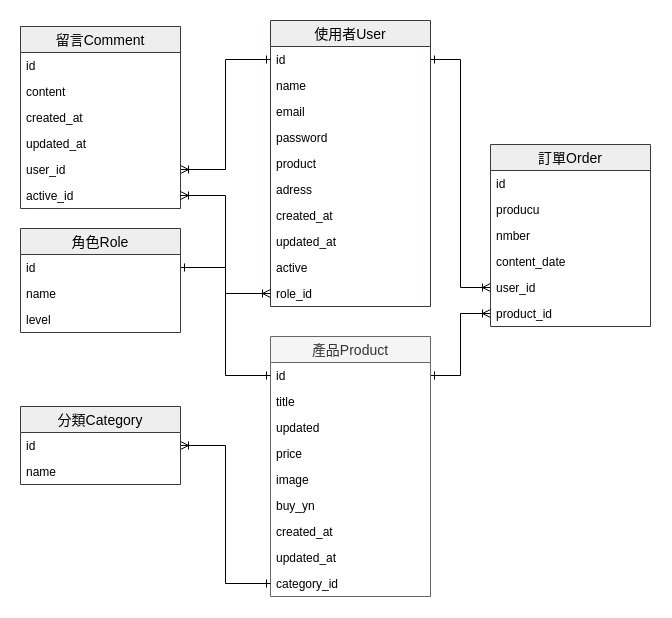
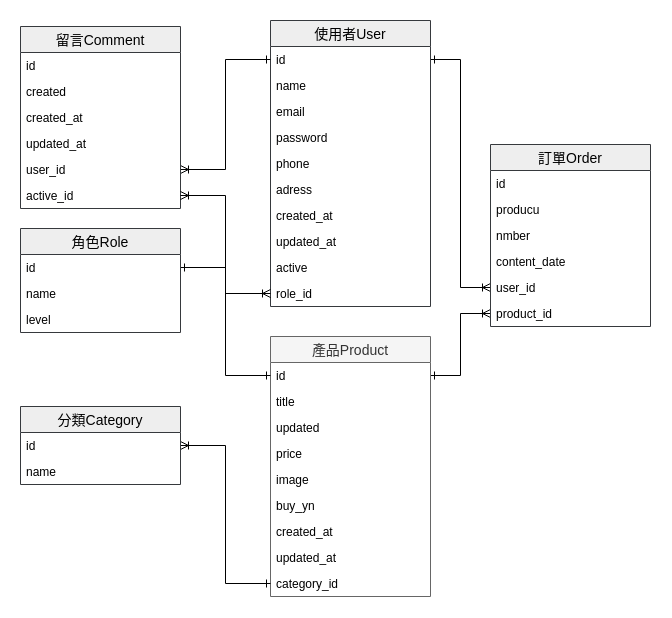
  <mxCell id="0" />
  <mxCell id="1" parent="0" />
  <mxCell id="2" style="edgeStyle=orthogonalEdgeStyle;rounded=0;orthogonalLoop=1;jettySize=auto;html=1;exitX=1;exitY=0.5;exitDx=0;exitDy=0;entryX=0;entryY=0.5;entryDx=0;entryDy=0;startArrow=ERone;startFill=0;endArrow=ERoneToMany;endFill=0;" parent="1" source="4" target="30" edge="1"><mxGeometry relative="1" as="geometry" /></mxCell>
  <mxCell id="3" value="使用者User" style="swimlane;fontStyle=0;childLayout=stackLayout;horizontal=1;startSize=26;horizontalStack=0;resizeParent=1;resizeParentMax=0;resizeLast=0;collapsible=1;marginBottom=0;align=center;fontSize=14;swimlaneFillColor=#ffffff;fillColor=#eeeeee;strokeColor=#36393d;" parent="1" vertex="1"><mxGeometry x="270" y="20" width="160" height="286" as="geometry" /></mxCell>
  <mxCell id="4" value="id" style="text;strokeColor=none;fillColor=none;spacingLeft=4;spacingRight=4;overflow=hidden;rotatable=0;points=[[0,0.5],[1,0.5]];portConstraint=eastwest;fontSize=12;" parent="3" vertex="1"><mxGeometry y="26" width="160" height="26" as="geometry" /></mxCell>
  <mxCell id="5" value="name" style="text;strokeColor=none;fillColor=none;spacingLeft=4;spacingRight=4;overflow=hidden;rotatable=0;points=[[0,0.5],[1,0.5]];portConstraint=eastwest;fontSize=12;" parent="3" vertex="1"><mxGeometry y="52" width="160" height="26" as="geometry" /></mxCell>
  <mxCell id="6" value="email" style="text;strokeColor=none;fillColor=none;spacingLeft=4;spacingRight=4;overflow=hidden;rotatable=0;points=[[0,0.5],[1,0.5]];portConstraint=eastwest;fontSize=12;" parent="3" vertex="1"><mxGeometry y="78" width="160" height="26" as="geometry" /></mxCell>
  <mxCell id="7" value="password" style="text;strokeColor=none;fillColor=none;spacingLeft=4;spacingRight=4;overflow=hidden;rotatable=0;points=[[0,0.5],[1,0.5]];portConstraint=eastwest;fontSize=12;" parent="3" vertex="1"><mxGeometry y="104" width="160" height="26" as="geometry" /></mxCell>
- <mxCell id="8" value="product" style="text;strokeColor=none;fillColor=none;spacingLeft=4;spacingRight=4;overflow=hidden;rotatable=0;points=[[0,0.5],[1,0.5]];portConstraint=eastwest;fontSize=12;" parent="3" vertex="1"><mxGeometry y="130" width="160" height="26" as="geometry" /></mxCell>
+ <mxCell id="8" value="phone" style="text;strokeColor=none;fillColor=none;spacingLeft=4;spacingRight=4;overflow=hidden;rotatable=0;points=[[0,0.5],[1,0.5]];portConstraint=eastwest;fontSize=12;" parent="3" vertex="1"><mxGeometry y="130" width="160" height="26" as="geometry" /></mxCell>
  <mxCell id="9" value="adress" style="text;strokeColor=none;fillColor=none;spacingLeft=4;spacingRight=4;overflow=hidden;rotatable=0;points=[[0,0.5],[1,0.5]];portConstraint=eastwest;fontSize=12;" parent="3" vertex="1"><mxGeometry y="156" width="160" height="26" as="geometry" /></mxCell>
  <mxCell id="10" value="created_at&#10;" style="text;strokeColor=none;fillColor=none;spacingLeft=4;spacingRight=4;overflow=hidden;rotatable=0;points=[[0,0.5],[1,0.5]];portConstraint=eastwest;fontSize=12;" parent="3" vertex="1"><mxGeometry y="182" width="160" height="26" as="geometry" /></mxCell>
  <mxCell id="11" value="updated_at&#10;" style="text;strokeColor=none;fillColor=none;spacingLeft=4;spacingRight=4;overflow=hidden;rotatable=0;points=[[0,0.5],[1,0.5]];portConstraint=eastwest;fontSize=12;" parent="3" vertex="1"><mxGeometry y="208" width="160" height="26" as="geometry" /></mxCell>
  <mxCell id="12" value="active" style="text;strokeColor=none;fillColor=none;spacingLeft=4;spacingRight=4;overflow=hidden;rotatable=0;points=[[0,0.5],[1,0.5]];portConstraint=eastwest;fontSize=12;" vertex="1" parent="3"><mxGeometry y="234" width="160" height="26" as="geometry" /></mxCell>
  <mxCell id="13" value="role_id" style="text;strokeColor=none;fillColor=none;spacingLeft=4;spacingRight=4;overflow=hidden;rotatable=0;points=[[0,0.5],[1,0.5]];portConstraint=eastwest;fontSize=12;" parent="3" vertex="1"><mxGeometry y="260" width="160" height="26" as="geometry" /></mxCell>
  <mxCell id="14" style="edgeStyle=orthogonalEdgeStyle;rounded=0;orthogonalLoop=1;jettySize=auto;html=1;exitX=1;exitY=0.5;exitDx=0;exitDy=0;entryX=0;entryY=0.5;entryDx=0;entryDy=0;startArrow=ERone;startFill=0;endArrow=ERoneToMany;endFill=0;" parent="1" source="16" target="31" edge="1"><mxGeometry relative="1" as="geometry" /></mxCell>
  <mxCell id="15" value="產品Product" style="swimlane;fontStyle=0;childLayout=stackLayout;horizontal=1;startSize=26;horizontalStack=0;resizeParent=1;resizeParentMax=0;resizeLast=0;collapsible=1;marginBottom=0;align=center;fontSize=14;swimlaneFillColor=#ffffff;fillColor=#f5f5f5;strokeColor=#666666;fontColor=#333333;" parent="1" vertex="1"><mxGeometry x="270" y="336" width="160" height="260" as="geometry" /></mxCell>
  <mxCell id="16" value="id" style="text;strokeColor=none;fillColor=none;spacingLeft=4;spacingRight=4;overflow=hidden;rotatable=0;points=[[0,0.5],[1,0.5]];portConstraint=eastwest;fontSize=12;" parent="15" vertex="1"><mxGeometry y="26" width="160" height="26" as="geometry" /></mxCell>
  <mxCell id="17" value="title" style="text;strokeColor=none;fillColor=none;spacingLeft=4;spacingRight=4;overflow=hidden;rotatable=0;points=[[0,0.5],[1,0.5]];portConstraint=eastwest;fontSize=12;" parent="15" vertex="1"><mxGeometry y="52" width="160" height="26" as="geometry" /></mxCell>
  <mxCell id="18" value="updated " style="text;strokeColor=none;fillColor=none;spacingLeft=4;spacingRight=4;overflow=hidden;rotatable=0;points=[[0,0.5],[1,0.5]];portConstraint=eastwest;fontSize=12;" parent="15" vertex="1"><mxGeometry y="78" width="160" height="26" as="geometry" /></mxCell>
  <mxCell id="19" value="price" style="text;strokeColor=none;fillColor=none;spacingLeft=4;spacingRight=4;overflow=hidden;rotatable=0;points=[[0,0.5],[1,0.5]];portConstraint=eastwest;fontSize=12;" parent="15" vertex="1"><mxGeometry y="104" width="160" height="26" as="geometry" /></mxCell>
  <mxCell id="20" value="image" style="text;strokeColor=none;fillColor=none;spacingLeft=4;spacingRight=4;overflow=hidden;rotatable=0;points=[[0,0.5],[1,0.5]];portConstraint=eastwest;fontSize=12;" parent="15" vertex="1"><mxGeometry y="130" width="160" height="26" as="geometry" /></mxCell>
  <mxCell id="21" value="buy_yn" style="text;strokeColor=none;fillColor=none;spacingLeft=4;spacingRight=4;overflow=hidden;rotatable=0;points=[[0,0.5],[1,0.5]];portConstraint=eastwest;fontSize=12;" parent="15" vertex="1"><mxGeometry y="156" width="160" height="26" as="geometry" /></mxCell>
  <mxCell id="22" value="created_at" style="text;strokeColor=none;fillColor=none;spacingLeft=4;spacingRight=4;overflow=hidden;rotatable=0;points=[[0,0.5],[1,0.5]];portConstraint=eastwest;fontSize=12;" parent="15" vertex="1"><mxGeometry y="182" width="160" height="26" as="geometry" /></mxCell>
  <mxCell id="23" value="updated_at" style="text;strokeColor=none;fillColor=none;spacingLeft=4;spacingRight=4;overflow=hidden;rotatable=0;points=[[0,0.5],[1,0.5]];portConstraint=eastwest;fontSize=12;" parent="15" vertex="1"><mxGeometry y="208" width="160" height="26" as="geometry" /></mxCell>
  <mxCell id="24" value="category_id" style="text;strokeColor=none;fillColor=none;spacingLeft=4;spacingRight=4;overflow=hidden;rotatable=0;points=[[0,0.5],[1,0.5]];portConstraint=eastwest;fontSize=12;" parent="15" vertex="1"><mxGeometry y="234" width="160" height="26" as="geometry" /></mxCell>
  <mxCell id="25" value="訂單Order" style="swimlane;fontStyle=0;childLayout=stackLayout;horizontal=1;startSize=26;horizontalStack=0;resizeParent=1;resizeParentMax=0;resizeLast=0;collapsible=1;marginBottom=0;align=center;fontSize=14;swimlaneFillColor=#ffffff;fillColor=#eeeeee;strokeColor=#36393d;" parent="1" vertex="1"><mxGeometry x="490" y="144" width="160" height="182" as="geometry" /></mxCell>
  <mxCell id="26" value="id" style="text;strokeColor=none;fillColor=none;spacingLeft=4;spacingRight=4;overflow=hidden;rotatable=0;points=[[0,0.5],[1,0.5]];portConstraint=eastwest;fontSize=12;" parent="25" vertex="1"><mxGeometry y="26" width="160" height="26" as="geometry" /></mxCell>
  <mxCell id="27" value="producu" style="text;strokeColor=none;fillColor=none;spacingLeft=4;spacingRight=4;overflow=hidden;rotatable=0;points=[[0,0.5],[1,0.5]];portConstraint=eastwest;fontSize=12;" parent="25" vertex="1"><mxGeometry y="52" width="160" height="26" as="geometry" /></mxCell>
  <mxCell id="28" value="nmber" style="text;strokeColor=none;fillColor=none;spacingLeft=4;spacingRight=4;overflow=hidden;rotatable=0;points=[[0,0.5],[1,0.5]];portConstraint=eastwest;fontSize=12;" parent="25" vertex="1"><mxGeometry y="78" width="160" height="26" as="geometry" /></mxCell>
  <mxCell id="29" value="content_date" style="text;strokeColor=none;fillColor=none;spacingLeft=4;spacingRight=4;overflow=hidden;rotatable=0;points=[[0,0.5],[1,0.5]];portConstraint=eastwest;fontSize=12;" parent="25" vertex="1"><mxGeometry y="104" width="160" height="26" as="geometry" /></mxCell>
  <mxCell id="30" value="user_id" style="text;strokeColor=none;fillColor=none;spacingLeft=4;spacingRight=4;overflow=hidden;rotatable=0;points=[[0,0.5],[1,0.5]];portConstraint=eastwest;fontSize=12;" parent="25" vertex="1"><mxGeometry y="130" width="160" height="26" as="geometry" /></mxCell>
  <mxCell id="31" value="product_id" style="text;strokeColor=none;fillColor=none;spacingLeft=4;spacingRight=4;overflow=hidden;rotatable=0;points=[[0,0.5],[1,0.5]];portConstraint=eastwest;fontSize=12;" parent="25" vertex="1"><mxGeometry y="156" width="160" height="26" as="geometry" /></mxCell>
  <mxCell id="32" style="edgeStyle=orthogonalEdgeStyle;rounded=0;orthogonalLoop=1;jettySize=auto;html=1;entryX=0;entryY=0.5;entryDx=0;entryDy=0;startArrow=ERoneToMany;startFill=0;endArrow=ERone;endFill=0;" parent="1" source="36" target="24" edge="1"><mxGeometry relative="1" as="geometry" /></mxCell>
  <mxCell id="33" style="edgeStyle=orthogonalEdgeStyle;rounded=0;orthogonalLoop=1;jettySize=auto;html=1;entryX=0;entryY=0.5;entryDx=0;entryDy=0;startArrow=ERone;startFill=0;endArrow=ERoneToMany;endFill=0;" parent="1" source="47" target="13" edge="1"><mxGeometry relative="1" as="geometry" /></mxCell>
  <mxCell id="34" style="edgeStyle=orthogonalEdgeStyle;rounded=0;orthogonalLoop=1;jettySize=auto;html=1;exitX=0;exitY=0.5;exitDx=0;exitDy=0;entryX=1;entryY=0.5;entryDx=0;entryDy=0;startArrow=ERone;startFill=0;endArrow=ERoneToMany;endFill=0;" parent="1" source="4" target="43" edge="1"><mxGeometry relative="1" as="geometry" /></mxCell>
  <mxCell id="35" value="分類Category" style="swimlane;fontStyle=0;childLayout=stackLayout;horizontal=1;startSize=26;horizontalStack=0;resizeParent=1;resizeParentMax=0;resizeLast=0;collapsible=1;marginBottom=0;align=center;fontSize=14;swimlaneFillColor=#ffffff;fillColor=#eeeeee;strokeColor=#36393d;" parent="1" vertex="1"><mxGeometry x="20" y="406" width="160" height="78" as="geometry" /></mxCell>
  <mxCell id="36" value="id" style="text;strokeColor=none;fillColor=none;spacingLeft=4;spacingRight=4;overflow=hidden;rotatable=0;points=[[0,0.5],[1,0.5]];portConstraint=eastwest;fontSize=12;" parent="35" vertex="1"><mxGeometry y="26" width="160" height="26" as="geometry" /></mxCell>
  <mxCell id="37" value="name" style="text;strokeColor=none;fillColor=none;spacingLeft=4;spacingRight=4;overflow=hidden;rotatable=0;points=[[0,0.5],[1,0.5]];portConstraint=eastwest;fontSize=12;" parent="35" vertex="1"><mxGeometry y="52" width="160" height="26" as="geometry" /></mxCell>
  <mxCell id="38" value="留言Comment" style="swimlane;fontStyle=0;childLayout=stackLayout;horizontal=1;startSize=26;horizontalStack=0;resizeParent=1;resizeParentMax=0;resizeLast=0;collapsible=1;marginBottom=0;align=center;fontSize=14;swimlaneFillColor=#ffffff;fillColor=#eeeeee;strokeColor=#36393d;" parent="1" vertex="1"><mxGeometry x="20" y="26" width="160" height="182" as="geometry" /></mxCell>
  <mxCell id="39" value="id" style="text;strokeColor=none;fillColor=none;spacingLeft=4;spacingRight=4;overflow=hidden;rotatable=0;points=[[0,0.5],[1,0.5]];portConstraint=eastwest;fontSize=12;" parent="38" vertex="1"><mxGeometry y="26" width="160" height="26" as="geometry" /></mxCell>
- <mxCell id="40" value="content" style="text;strokeColor=none;fillColor=none;spacingLeft=4;spacingRight=4;overflow=hidden;rotatable=0;points=[[0,0.5],[1,0.5]];portConstraint=eastwest;fontSize=12;" parent="38" vertex="1"><mxGeometry y="52" width="160" height="26" as="geometry" /></mxCell>
+ <mxCell id="40" value="created" style="text;strokeColor=none;fillColor=none;spacingLeft=4;spacingRight=4;overflow=hidden;rotatable=0;points=[[0,0.5],[1,0.5]];portConstraint=eastwest;fontSize=12;" parent="38" vertex="1"><mxGeometry y="52" width="160" height="26" as="geometry" /></mxCell>
  <mxCell id="41" value="created_at&#10;" style="text;strokeColor=none;fillColor=none;spacingLeft=4;spacingRight=4;overflow=hidden;rotatable=0;points=[[0,0.5],[1,0.5]];portConstraint=eastwest;fontSize=12;" parent="38" vertex="1"><mxGeometry y="78" width="160" height="26" as="geometry" /></mxCell>
  <mxCell id="42" value="updated_at&#10;" style="text;strokeColor=none;fillColor=none;spacingLeft=4;spacingRight=4;overflow=hidden;rotatable=0;points=[[0,0.5],[1,0.5]];portConstraint=eastwest;fontSize=12;" parent="38" vertex="1"><mxGeometry y="104" width="160" height="26" as="geometry" /></mxCell>
  <mxCell id="43" value="user_id" style="text;strokeColor=none;fillColor=none;spacingLeft=4;spacingRight=4;overflow=hidden;rotatable=0;points=[[0,0.5],[1,0.5]];portConstraint=eastwest;fontSize=12;" parent="38" vertex="1"><mxGeometry y="130" width="160" height="26" as="geometry" /></mxCell>
  <mxCell id="44" value="active_id" style="text;strokeColor=none;fillColor=none;spacingLeft=4;spacingRight=4;overflow=hidden;rotatable=0;points=[[0,0.5],[1,0.5]];portConstraint=eastwest;fontSize=12;" parent="38" vertex="1"><mxGeometry y="156" width="160" height="26" as="geometry" /></mxCell>
  <mxCell id="45" style="edgeStyle=orthogonalEdgeStyle;rounded=0;orthogonalLoop=1;jettySize=auto;html=1;exitX=0;exitY=0.5;exitDx=0;exitDy=0;entryX=1;entryY=0.5;entryDx=0;entryDy=0;startArrow=ERone;startFill=0;endArrow=ERoneToMany;endFill=0;" parent="1" source="16" target="44" edge="1"><mxGeometry relative="1" as="geometry" /></mxCell>
  <mxCell id="46" value="角色Role" style="swimlane;fontStyle=0;childLayout=stackLayout;horizontal=1;startSize=26;horizontalStack=0;resizeParent=1;resizeParentMax=0;resizeLast=0;collapsible=1;marginBottom=0;align=center;fontSize=14;swimlaneFillColor=#ffffff;fillColor=#eeeeee;strokeColor=#36393d;" parent="1" vertex="1"><mxGeometry x="20" y="228" width="160" height="104" as="geometry" /></mxCell>
  <mxCell id="47" value="id" style="text;strokeColor=none;fillColor=none;spacingLeft=4;spacingRight=4;overflow=hidden;rotatable=0;points=[[0,0.5],[1,0.5]];portConstraint=eastwest;fontSize=12;" parent="46" vertex="1"><mxGeometry y="26" width="160" height="26" as="geometry" /></mxCell>
  <mxCell id="48" value="name" style="text;strokeColor=none;fillColor=none;spacingLeft=4;spacingRight=4;overflow=hidden;rotatable=0;points=[[0,0.5],[1,0.5]];portConstraint=eastwest;fontSize=12;" parent="46" vertex="1"><mxGeometry y="52" width="160" height="26" as="geometry" /></mxCell>
  <mxCell id="49" value="level" style="text;strokeColor=none;fillColor=none;spacingLeft=4;spacingRight=4;overflow=hidden;rotatable=0;points=[[0,0.5],[1,0.5]];portConstraint=eastwest;fontSize=12;" parent="46" vertex="1"><mxGeometry y="78" width="160" height="26" as="geometry" /></mxCell>
